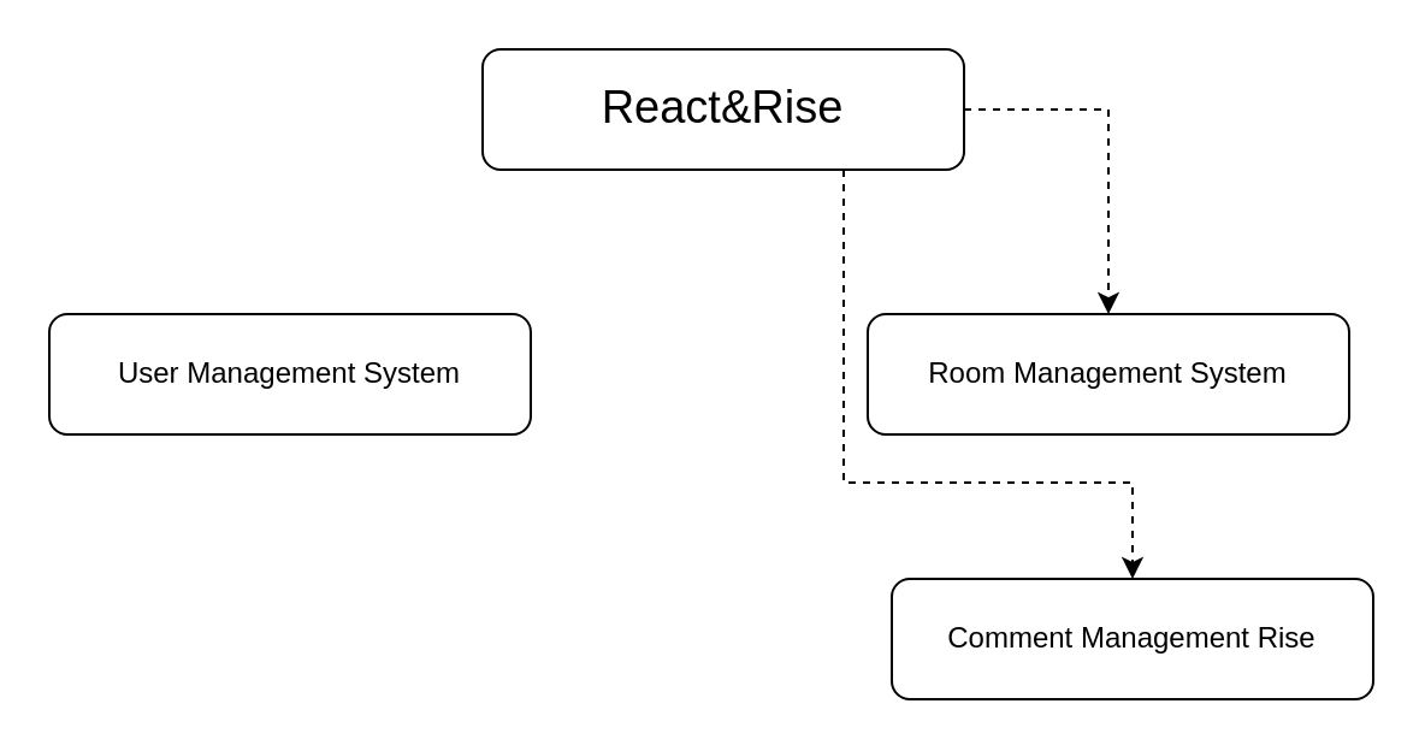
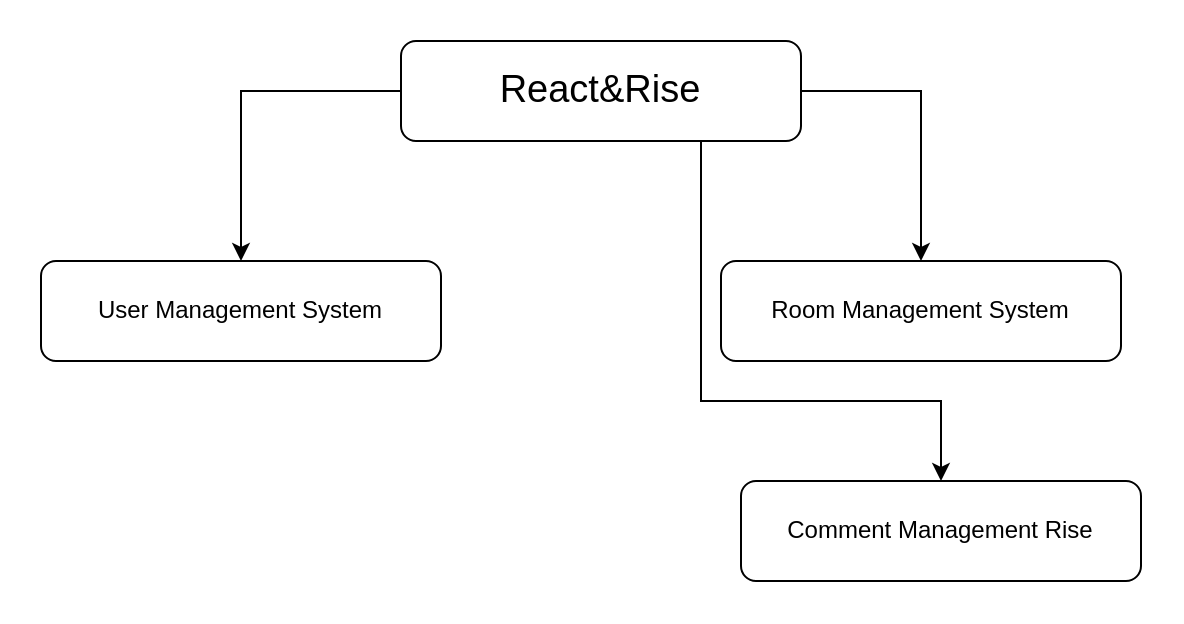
  <mxCell id="0" />
  <mxCell id="1" parent="0" />
  <mxCell id="2" value="&lt;font style=&quot;font-size: 19px;&quot;&gt;React&amp;amp;Rise&lt;/font&gt;" style="rounded=1;whiteSpace=wrap;html=1;" parent="1" vertex="1"><mxGeometry x="200" y="20" width="200" height="50" as="geometry" /></mxCell>
  <mxCell id="3" value="User Management System" style="rounded=1;whiteSpace=wrap;html=1;" parent="1" vertex="1"><mxGeometry x="20" y="130" width="200" height="50" as="geometry" /></mxCell>
  <mxCell id="4" value="Room Management System" style="rounded=1;whiteSpace=wrap;html=1;" parent="1" vertex="1"><mxGeometry x="360" y="130" width="200" height="50" as="geometry" /></mxCell>
  <mxCell id="5" value="Comment Management Rise" style="rounded=1;whiteSpace=wrap;html=1;" parent="1" vertex="1"><mxGeometry x="370" y="240" width="200" height="50" as="geometry" /></mxCell>
- <mxCell id="7" value="" style="endArrow=classic;html=1;rounded=0;entryX=0.5;entryY=0;entryDx=0;entryDy=0;fontStyle=1;exitX=0.75;exitY=1;exitDx=0;exitDy=0;dashed=1;" parent="1" source="2" target="5" edge="1"><mxGeometry width="50" height="50" relative="1" as="geometry"><mxPoint x="270" y="80" as="sourcePoint" /><mxPoint x="140" y="250" as="targetPoint" /><Array as="points"><mxPoint x="350" y="200" /><mxPoint x="470" y="200" /></Array></mxGeometry></mxCell>
- <mxCell id="8" value="" style="endArrow=classic;html=1;rounded=0;fontStyle=1;exitX=1;exitY=0.5;exitDx=0;exitDy=0;entryX=0.5;entryY=0;entryDx=0;entryDy=0;dashed=1;" parent="1" source="2" target="4" edge="1"><mxGeometry width="50" height="50" relative="1" as="geometry"><mxPoint x="210" y="55" as="sourcePoint" /><mxPoint x="140" y="140" as="targetPoint" /><Array as="points"><mxPoint x="460" y="45" /></Array></mxGeometry></mxCell>
+ <mxCell id="6" value="" style="endArrow=classic;html=1;rounded=0;entryX=0.5;entryY=0;entryDx=0;entryDy=0;fontStyle=1;exitX=0;exitY=0.5;exitDx=0;exitDy=0;" parent="1" source="2" target="3" edge="1"><mxGeometry width="50" height="50" relative="1" as="geometry"><mxPoint x="260" y="70" as="sourcePoint" /><mxPoint x="140" y="140" as="targetPoint" /><Array as="points"><mxPoint x="120" y="45" /></Array></mxGeometry></mxCell>
+ <mxCell id="7" value="" style="endArrow=classic;html=1;rounded=0;entryX=0.5;entryY=0;entryDx=0;entryDy=0;fontStyle=1;exitX=0.75;exitY=1;exitDx=0;exitDy=0;" parent="1" source="2" target="5" edge="1"><mxGeometry width="50" height="50" relative="1" as="geometry"><mxPoint x="270" y="80" as="sourcePoint" /><mxPoint x="140" y="250" as="targetPoint" /><Array as="points"><mxPoint x="350" y="200" /><mxPoint x="470" y="200" /></Array></mxGeometry></mxCell>
+ <mxCell id="8" value="" style="endArrow=classic;html=1;rounded=0;fontStyle=1;exitX=1;exitY=0.5;exitDx=0;exitDy=0;entryX=0.5;entryY=0;entryDx=0;entryDy=0;" parent="1" source="2" target="4" edge="1"><mxGeometry width="50" height="50" relative="1" as="geometry"><mxPoint x="210" y="55" as="sourcePoint" /><mxPoint x="140" y="140" as="targetPoint" /><Array as="points"><mxPoint x="460" y="45" /></Array></mxGeometry></mxCell>
